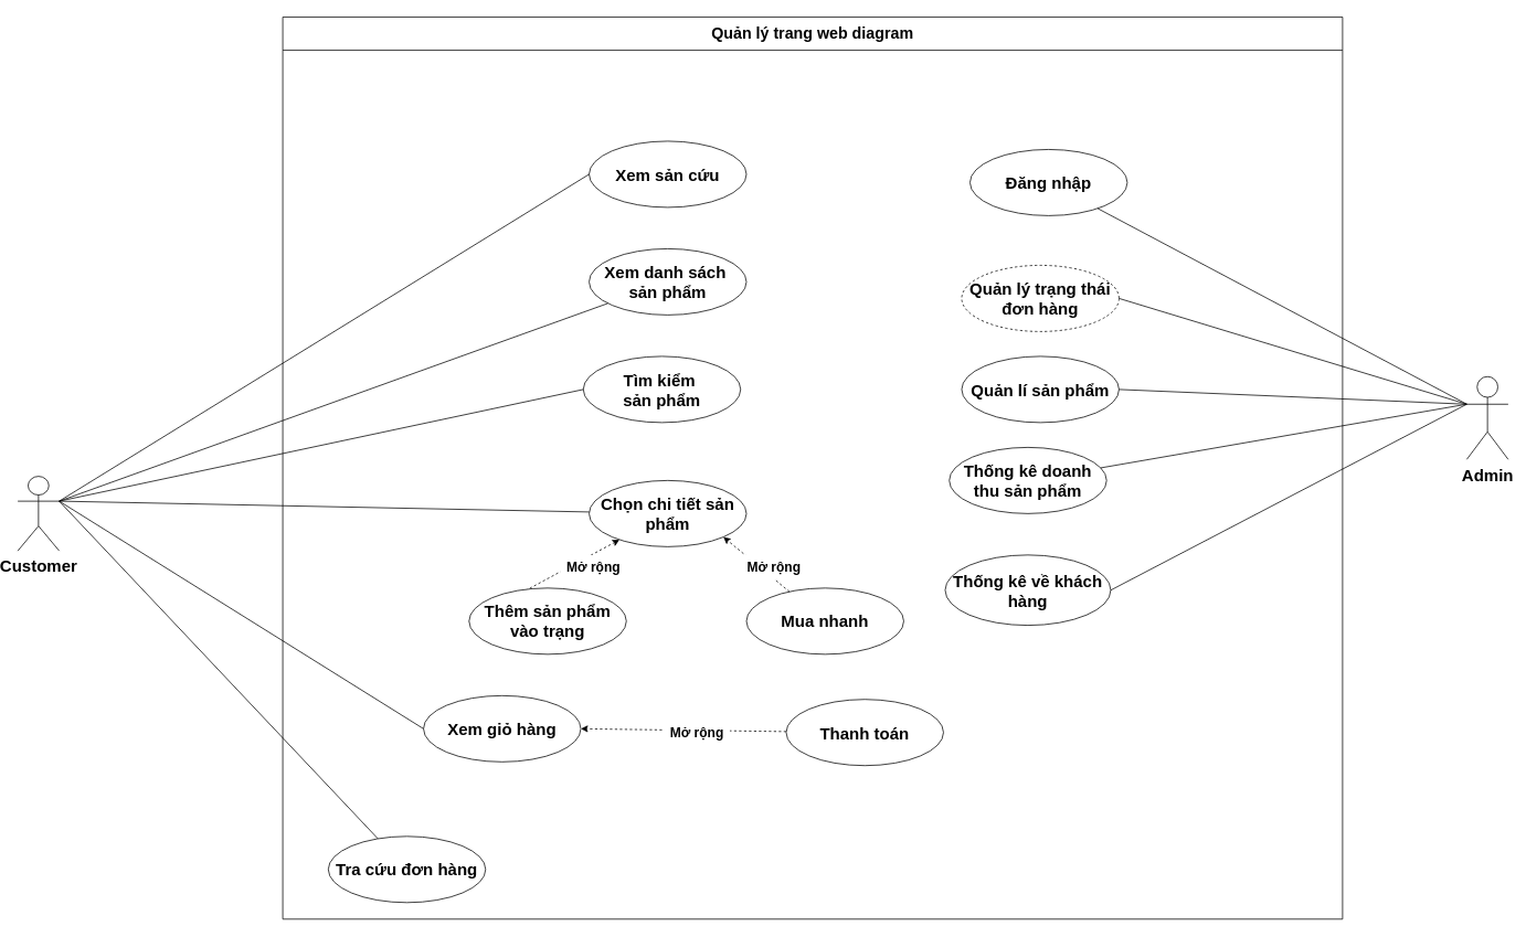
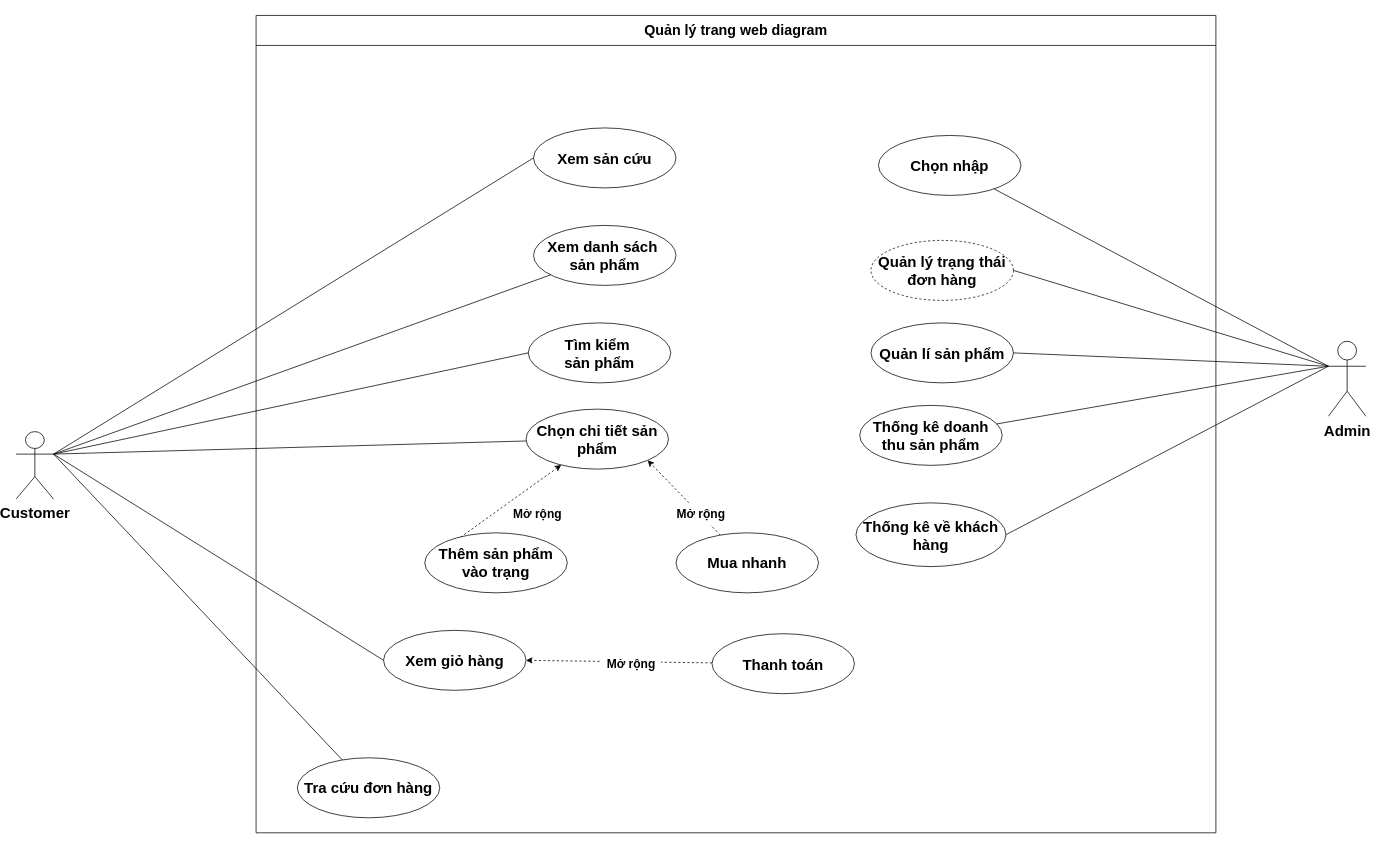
  <mxCell id="0" />
  <mxCell id="1" parent="0" />
  <mxCell id="2" value="&lt;font style=&quot;font-size: 19px;&quot;&gt;Quản lý trang web diagram&lt;/font&gt;" style="swimlane;whiteSpace=wrap;html=1;startSize=40;" vertex="1" parent="1"><mxGeometry x="340" y="20" width="1280" height="1090" as="geometry" /></mxCell>
  <mxCell id="3" value="Xem sản cứu" style="ellipse;whiteSpace=wrap;html=1;fontSize=20;fontStyle=1" vertex="1" parent="2"><mxGeometry x="370" y="150" width="190" height="80" as="geometry" /></mxCell>
  <mxCell id="4" value="Tìm kiểm&amp;nbsp;&lt;div&gt;sản phẩm&lt;/div&gt;" style="ellipse;whiteSpace=wrap;html=1;fontSize=20;fontStyle=1" vertex="1" parent="2"><mxGeometry x="363" y="410" width="190" height="80" as="geometry" /></mxCell>
  <mxCell id="5" value="Xem giỏ hàng" style="ellipse;whiteSpace=wrap;html=1;fontSize=20;fontStyle=1" vertex="1" parent="2"><mxGeometry x="170" y="820" width="190" height="80" as="geometry" /></mxCell>
  <mxCell id="6" style="rounded=0;orthogonalLoop=1;jettySize=auto;html=1;entryX=0;entryY=0.5;entryDx=0;entryDy=0;dashed=1;startArrow=classic;startFill=1;endArrow=none;endFill=0;" edge="1" parent="2" source="7" target="10"><mxGeometry relative="1" as="geometry" /></mxCell>
- <mxCell id="7" value="Chọn chi tiết sản phẩm" style="ellipse;whiteSpace=wrap;html=1;fontSize=20;fontStyle=1" vertex="1" parent="2"><mxGeometry x="370" y="560" width="190" height="80" as="geometry" /></mxCell>
+ <mxCell id="7" value="Chọn chi tiết sản phẩm" style="ellipse;whiteSpace=wrap;html=1;fontSize=20;fontStyle=1" vertex="1" parent="2"><mxGeometry x="360" y="525" width="190" height="80" as="geometry" /></mxCell>
  <mxCell id="8" style="rounded=0;orthogonalLoop=1;jettySize=auto;html=1;entryX=1;entryY=0.5;entryDx=0;entryDy=0;dashed=1;startArrow=none;startFill=0;endArrow=classic;endFill=1;" edge="1" parent="2" source="9" target="5"><mxGeometry relative="1" as="geometry" /></mxCell>
  <mxCell id="9" value="Thanh toán" style="ellipse;whiteSpace=wrap;html=1;fontSize=20;fontStyle=1" vertex="1" parent="2"><mxGeometry x="608" y="824.5" width="190" height="80" as="geometry" /></mxCell>
  <mxCell id="10" value="Thêm sản phẩm vào trạng" style="ellipse;whiteSpace=wrap;html=1;fontSize=20;fontStyle=1" vertex="1" parent="2"><mxGeometry x="225" y="690" width="190" height="80" as="geometry" /></mxCell>
  <mxCell id="11" value="Mở rộng" style="text;html=1;align=center;verticalAlign=middle;resizable=0;points=[];autosize=1;strokeColor=none;fillColor=default;rotation=0;fontSize=16;fontStyle=1" vertex="1" parent="2"><mxGeometry x="460" y="849.5" width="80" height="30" as="geometry" /></mxCell>
  <mxCell id="12" value="Mua nhanh" style="ellipse;whiteSpace=wrap;html=1;fontSize=20;fontStyle=1" vertex="1" parent="2"><mxGeometry x="560" y="690" width="190" height="80" as="geometry" /></mxCell>
  <mxCell id="13" value="Mở rộng" style="text;html=1;align=center;verticalAlign=middle;resizable=0;points=[];autosize=1;rotation=0;fontSize=16;fontStyle=1;fillColor=default;" vertex="1" parent="2"><mxGeometry x="335" y="650" width="80" height="30" as="geometry" /></mxCell>
  <mxCell id="14" style="rounded=0;orthogonalLoop=1;jettySize=auto;html=1;entryX=1;entryY=1;entryDx=0;entryDy=0;dashed=1;" edge="1" parent="2" source="12" target="7"><mxGeometry relative="1" as="geometry" /></mxCell>
  <mxCell id="15" value="Mở rộng" style="text;html=1;align=center;verticalAlign=middle;resizable=0;points=[];autosize=1;rotation=0;fontSize=16;fontStyle=1;fillColor=default;" vertex="1" parent="2"><mxGeometry x="553" y="650" width="80" height="30" as="geometry" /></mxCell>
  <mxCell id="16" value="Xem danh sách&amp;nbsp;&lt;div&gt;sản phẩm&lt;/div&gt;" style="ellipse;whiteSpace=wrap;html=1;fontSize=20;fontStyle=1" vertex="1" parent="2"><mxGeometry x="370" y="280" width="190" height="80" as="geometry" /></mxCell>
  <mxCell id="17" value="Quản lý trạng thái đơn hàng" style="ellipse;whiteSpace=wrap;html=1;fontSize=20;fontStyle=1;dashed=1;" vertex="1" parent="2"><mxGeometry x="820" y="300" width="190" height="80" as="geometry" /></mxCell>
  <mxCell id="18" value="Quản lí sản phẩm" style="ellipse;whiteSpace=wrap;html=1;fontSize=20;fontStyle=1" vertex="1" parent="2"><mxGeometry x="820" y="410" width="190" height="80" as="geometry" /></mxCell>
  <mxCell id="19" value="Thống kê doanh thu sản phẩm" style="ellipse;whiteSpace=wrap;html=1;fontSize=20;fontStyle=1" vertex="1" parent="2"><mxGeometry x="805" y="520" width="190" height="80" as="geometry" /></mxCell>
  <mxCell id="20" value="Thống kê về khách hàng" style="ellipse;whiteSpace=wrap;html=1;fontSize=20;fontStyle=1" vertex="1" parent="2"><mxGeometry x="800" y="650" width="200" height="85" as="geometry" /></mxCell>
  <mxCell id="21" value="Admin" style="shape=umlActor;verticalLabelPosition=bottom;verticalAlign=top;html=1;outlineConnect=0;fontSize=20;fontStyle=1;" vertex="1" parent="2"><mxGeometry x="1430" y="434.5" width="50" height="100" as="geometry" /></mxCell>
  <mxCell id="22" value="" style="endArrow=none;html=1;rounded=0;entryX=0;entryY=0.333;entryDx=0;entryDy=0;entryPerimeter=0;exitX=1;exitY=0.5;exitDx=0;exitDy=0;" edge="1" parent="2" source="17" target="21"><mxGeometry width="50" height="50" relative="1" as="geometry"><mxPoint x="1230" y="734.5" as="sourcePoint" /><mxPoint x="1280" y="684.5" as="targetPoint" /></mxGeometry></mxCell>
  <mxCell id="23" value="" style="endArrow=none;html=1;rounded=0;exitX=1;exitY=0.5;exitDx=0;exitDy=0;entryX=0;entryY=0.333;entryDx=0;entryDy=0;entryPerimeter=0;" edge="1" parent="2" source="18" target="21"><mxGeometry width="50" height="50" relative="1" as="geometry"><mxPoint x="1230" y="734.5" as="sourcePoint" /><mxPoint x="1730" y="814.5" as="targetPoint" /></mxGeometry></mxCell>
  <mxCell id="24" style="rounded=0;orthogonalLoop=1;jettySize=auto;html=1;endArrow=none;endFill=0;entryX=0;entryY=0.333;entryDx=0;entryDy=0;entryPerimeter=0;" edge="1" parent="2" source="19" target="21"><mxGeometry relative="1" as="geometry"><mxPoint x="1870" y="464.5" as="targetPoint" /></mxGeometry></mxCell>
  <mxCell id="25" value="" style="endArrow=none;html=1;rounded=0;exitX=1;exitY=0.5;exitDx=0;exitDy=0;entryX=0;entryY=0.333;entryDx=0;entryDy=0;entryPerimeter=0;" edge="1" parent="2" source="20" target="21"><mxGeometry width="50" height="50" relative="1" as="geometry"><mxPoint x="1130" y="964.5" as="sourcePoint" /><mxPoint x="1490" y="494.5" as="targetPoint" /></mxGeometry></mxCell>
- <mxCell id="26" value="Đăng nhập" style="ellipse;whiteSpace=wrap;html=1;fontSize=20;fontStyle=1" vertex="1" parent="2"><mxGeometry x="830" y="160" width="190" height="80" as="geometry" /></mxCell>
+ <mxCell id="26" value="Chọn nhập" style="ellipse;whiteSpace=wrap;html=1;fontSize=20;fontStyle=1" vertex="1" parent="2"><mxGeometry x="830" y="160" width="190" height="80" as="geometry" /></mxCell>
  <mxCell id="27" style="rounded=0;orthogonalLoop=1;jettySize=auto;html=1;entryX=0;entryY=0.333;entryDx=0;entryDy=0;entryPerimeter=0;endArrow=none;endFill=0;" edge="1" parent="2" source="26" target="21"><mxGeometry relative="1" as="geometry" /></mxCell>
  <mxCell id="28" value="Tra cứu đơn hàng" style="ellipse;whiteSpace=wrap;html=1;fontSize=20;fontStyle=1" vertex="1" parent="2"><mxGeometry x="55" y="990" width="190" height="80" as="geometry" /></mxCell>
  <mxCell id="29" value="Customer" style="shape=umlActor;verticalLabelPosition=bottom;verticalAlign=top;html=1;outlineConnect=0;fontSize=20;fontStyle=1" vertex="1" parent="1"><mxGeometry x="20" y="575" width="50" height="90" as="geometry" /></mxCell>
  <mxCell id="30" value="" style="endArrow=none;html=1;rounded=0;entryX=0;entryY=0.5;entryDx=0;entryDy=0;exitX=1;exitY=0.333;exitDx=0;exitDy=0;exitPerimeter=0;" edge="1" parent="1" source="29" target="3"><mxGeometry width="50" height="50" relative="1" as="geometry"><mxPoint x="320" y="620" as="sourcePoint" /><mxPoint x="370" y="570" as="targetPoint" /></mxGeometry></mxCell>
  <mxCell id="31" value="" style="endArrow=none;html=1;rounded=0;entryX=0;entryY=0.5;entryDx=0;entryDy=0;exitX=1;exitY=0.333;exitDx=0;exitDy=0;exitPerimeter=0;" edge="1" parent="1" source="29" target="4"><mxGeometry width="50" height="50" relative="1" as="geometry"><mxPoint x="140" y="545" as="sourcePoint" /><mxPoint x="824" y="450" as="targetPoint" /></mxGeometry></mxCell>
  <mxCell id="32" value="" style="endArrow=none;html=1;rounded=0;entryX=0;entryY=0.5;entryDx=0;entryDy=0;exitX=1;exitY=0.333;exitDx=0;exitDy=0;exitPerimeter=0;" edge="1" parent="1" source="29" target="5"><mxGeometry width="50" height="50" relative="1" as="geometry"><mxPoint x="80" y="610" as="sourcePoint" /><mxPoint x="850" y="900" as="targetPoint" /></mxGeometry></mxCell>
  <mxCell id="33" style="rounded=0;orthogonalLoop=1;jettySize=auto;html=1;entryX=1;entryY=0.333;entryDx=0;entryDy=0;entryPerimeter=0;endArrow=none;endFill=0;" edge="1" parent="1" source="7" target="29"><mxGeometry relative="1" as="geometry" /></mxCell>
  <mxCell id="34" style="rounded=0;orthogonalLoop=1;jettySize=auto;html=1;entryX=1;entryY=0.333;entryDx=0;entryDy=0;entryPerimeter=0;endArrow=none;endFill=0;" edge="1" parent="1" source="16" target="29"><mxGeometry relative="1" as="geometry" /></mxCell>
  <mxCell id="35" style="rounded=0;orthogonalLoop=1;jettySize=auto;html=1;entryX=1;entryY=0.333;entryDx=0;entryDy=0;entryPerimeter=0;endArrow=none;endFill=0;" edge="1" parent="1" source="28" target="29"><mxGeometry relative="1" as="geometry" /></mxCell>
